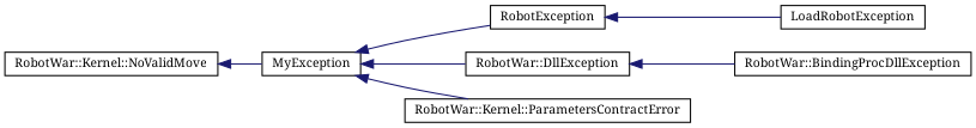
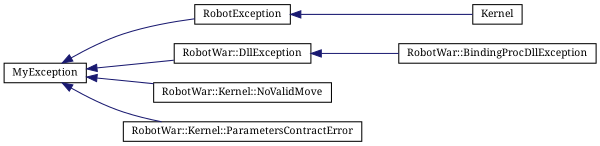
  digraph {
    fontname="Noto Serif"
    rankdir=LR
    node [color=black fillcolor=white fontname="Noto Serif" fontsize=10 shape=record style=filled]
    edge [color=midnightblue dir=back fontname="Noto Serif" fontsize=10 labelfontname=FreeSans labelfontsize=10 style=solid]
    n1 [height=0.2 label=MyException width=0.4]
    n2 [height=0.2 label=RobotException width=0.4]
    n3 [height=0.2 label="RobotWar::DllException" width=0.4]
    n4 [height=0.2 label="RobotWar::Kernel::NoValidMove" width=0.4]
    n5 [height=0.2 label="RobotWar::Kernel::ParametersContractError" width=0.4]
-   n6 [height=0.2 label=LoadRobotException width=0.4]
+   n6 [height=0.2 label=Kernel width=0.4]
    n7 [height=0.2 label="RobotWar::BindingProcDllException" width=0.4]
    n1 -> n2
    n1 -> n3
-   n4 -> n1
+   n1 -> n4
    n1 -> n5
    n2 -> n6
    n3 -> n7
  }
